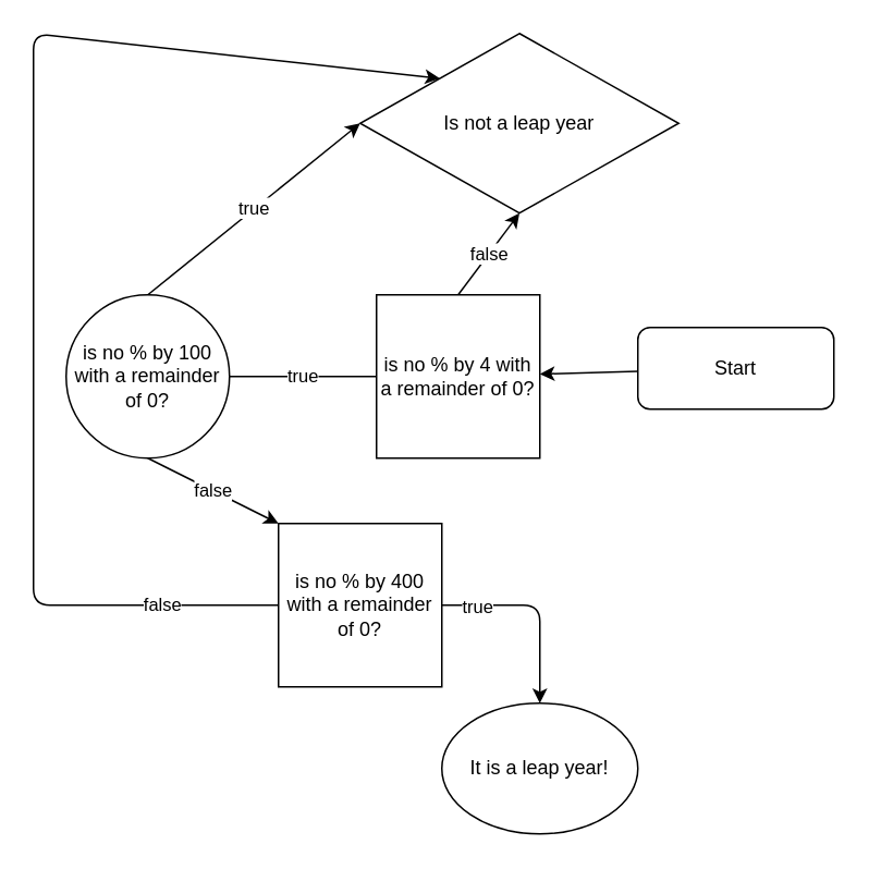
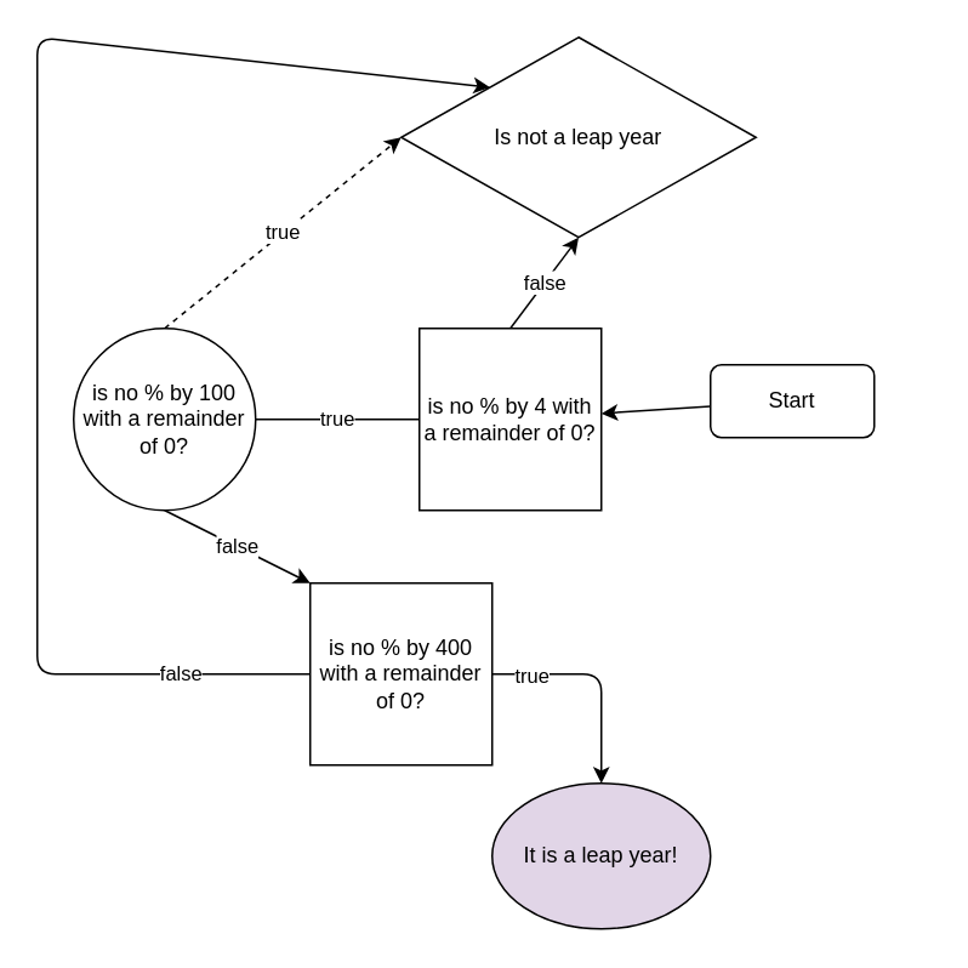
  <mxCell id="0" />
  <mxCell id="1" parent="0" />
  <mxCell id="2" value="" style="edgeStyle=none;html=1;" edge="1" parent="1" source="3" target="6"><mxGeometry relative="1" as="geometry" /></mxCell>
- <mxCell id="3" value="Start" style="rounded=1;whiteSpace=wrap;html=1;" vertex="1" parent="1"><mxGeometry x="390" y="200" width="120" height="50" as="geometry" /></mxCell>
+ <mxCell id="3" value="Start" style="rounded=1;whiteSpace=wrap;html=1;" vertex="1" parent="1"><mxGeometry x="390" y="200" width="90" height="40" as="geometry" /></mxCell>
  <mxCell id="4" value="true" style="edgeStyle=none;html=1;exitX=0;exitY=0.5;exitDx=0;exitDy=0;endArrow=none;" edge="1" parent="1" source="6" target="10"><mxGeometry relative="1" as="geometry"><mxPoint x="140" y="220" as="targetPoint" /></mxGeometry></mxCell>
  <mxCell id="5" value="false" style="edgeStyle=none;html=1;exitX=0.5;exitY=0;exitDx=0;exitDy=0;entryX=0.5;entryY=1;entryDx=0;entryDy=0;" edge="1" parent="1" source="6" target="7"><mxGeometry relative="1" as="geometry"><mxPoint x="360" y="225" as="targetPoint" /></mxGeometry></mxCell>
  <mxCell id="6" value="is no % by 4 with a remainder of 0?" style="whiteSpace=wrap;html=1;aspect=fixed;" vertex="1" parent="1"><mxGeometry x="230" y="180" width="100" height="100" as="geometry" /></mxCell>
  <mxCell id="7" value="Is not a leap year" style="rhombus;whiteSpace=wrap;html=1;" vertex="1" parent="1"><mxGeometry x="220" y="20" width="195" height="110" as="geometry" /></mxCell>
  <mxCell id="8" value="false" style="edgeStyle=none;html=1;exitX=0.5;exitY=1;exitDx=0;exitDy=0;entryX=0;entryY=0;entryDx=0;entryDy=0;" edge="1" parent="1" source="10" target="14"><mxGeometry relative="1" as="geometry"><mxPoint x="90.421" y="330" as="targetPoint" /></mxGeometry></mxCell>
- <mxCell id="9" value="true" style="edgeStyle=none;html=1;exitX=0.5;exitY=0;exitDx=0;exitDy=0;entryX=0;entryY=0.5;entryDx=0;entryDy=0;" edge="1" parent="1" source="10" target="7"><mxGeometry relative="1" as="geometry"><mxPoint x="90.421" y="120" as="targetPoint" /></mxGeometry></mxCell>
+ <mxCell id="9" value="true" style="edgeStyle=none;html=1;exitX=0.5;exitY=0;exitDx=0;exitDy=0;entryX=0;entryY=0.5;entryDx=0;entryDy=0;dashed=1;" edge="1" parent="1" source="10" target="7"><mxGeometry relative="1" as="geometry"><mxPoint x="90.421" y="120" as="targetPoint" /></mxGeometry></mxCell>
  <mxCell id="10" value="is no % by 100 with a remainder of 0?" style="ellipse;whiteSpace=wrap;html=1;aspect=fixed;" vertex="1" parent="1"><mxGeometry x="40" y="180" width="100" height="100" as="geometry" /></mxCell>
  <mxCell id="11" style="edgeStyle=none;html=1;exitX=1;exitY=0.5;exitDx=0;exitDy=0;entryX=0.5;entryY=0;entryDx=0;entryDy=0;" edge="1" parent="1" source="14" target="15"><mxGeometry relative="1" as="geometry"><mxPoint x="90.421" y="490" as="targetPoint" /><Array as="points"><mxPoint x="330" y="370" /></Array></mxGeometry></mxCell>
  <mxCell id="12" value="true" style="edgeLabel;html=1;align=center;verticalAlign=middle;resizable=0;points=[];" vertex="1" connectable="0" parent="11"><mxGeometry x="-0.175" y="-1" relative="1" as="geometry"><mxPoint x="-29" y="-1" as="offset" /></mxGeometry></mxCell>
  <mxCell id="13" value="false" style="edgeStyle=none;html=1;exitX=0;exitY=0.5;exitDx=0;exitDy=0;entryX=0;entryY=0;entryDx=0;entryDy=0;" edge="1" parent="1" source="14" target="7"><mxGeometry x="-0.809" relative="1" as="geometry"><mxPoint x="20" y="340" as="targetPoint" /><Array as="points"><mxPoint x="20" y="370" /><mxPoint x="20" y="20" /></Array><mxPoint x="1" as="offset" /></mxGeometry></mxCell>
  <mxCell id="14" value="is no % by 400 with a remainder of 0?" style="whiteSpace=wrap;html=1;aspect=fixed;" vertex="1" parent="1"><mxGeometry x="170" y="320" width="100" height="100" as="geometry" /></mxCell>
- <mxCell id="15" value="It is a leap year!" style="ellipse;whiteSpace=wrap;html=1;" vertex="1" parent="1"><mxGeometry x="270" y="430" width="120" height="80" as="geometry" /></mxCell>
+ <mxCell id="15" value="It is a leap year!" style="ellipse;whiteSpace=wrap;html=1;fillColor=#e1d5e7;" vertex="1" parent="1"><mxGeometry x="270" y="430" width="120" height="80" as="geometry" /></mxCell>
